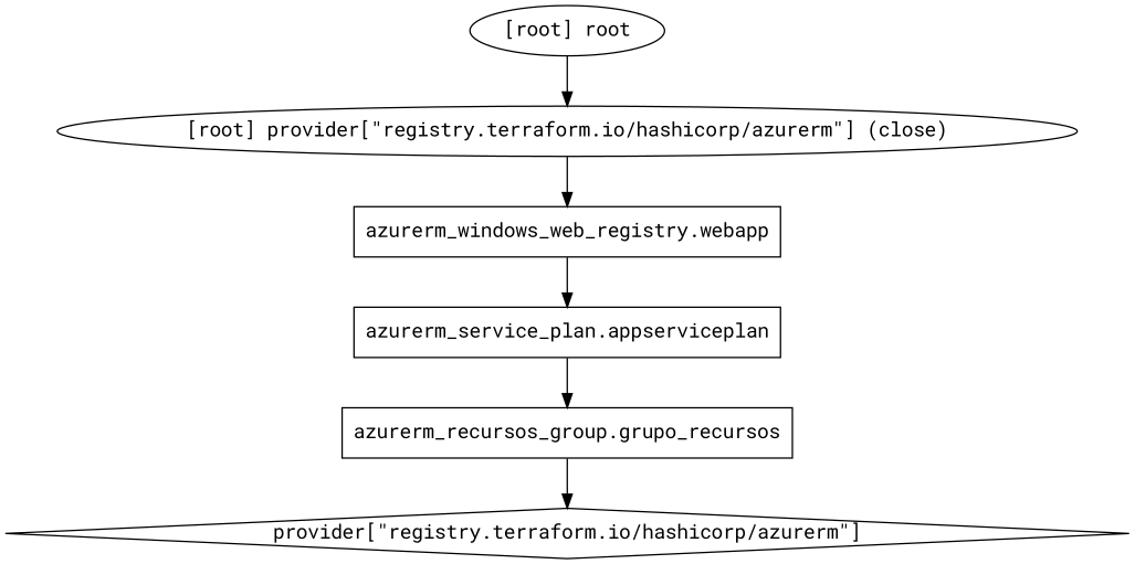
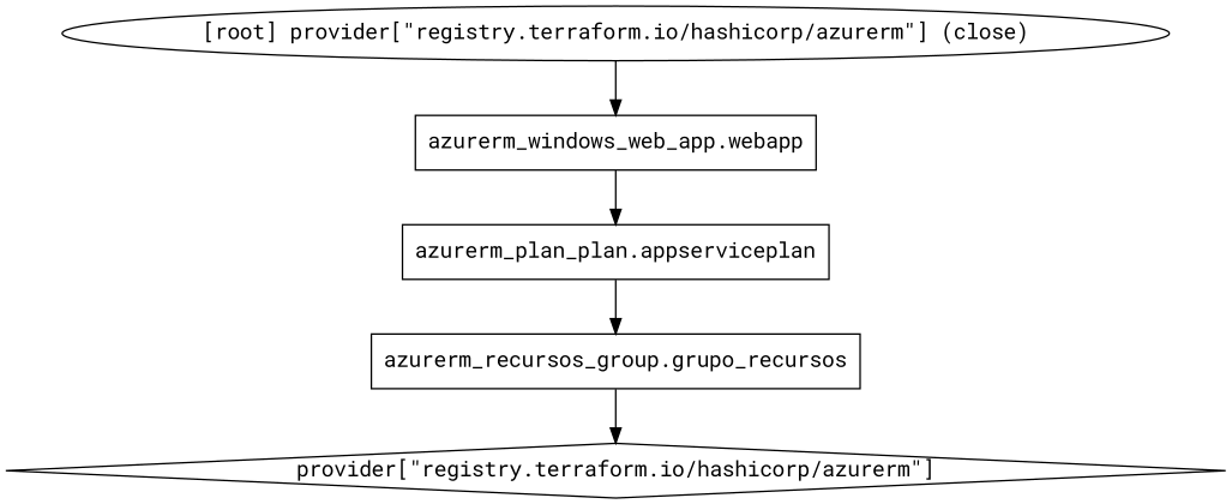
  digraph {
    compound=true
    fontname="Roboto Mono"
    newrank=true
    node [fontname="Roboto Mono" shape=box]
    edge [fontname="Roboto Mono"]
    n1 [label="azurerm_recursos_group.grupo_recursos"]
    n2 [label="provider[\"registry.terraform.io/hashicorp/azurerm\"]" shape=diamond]
-   n3 [label="azurerm_service_plan.appserviceplan"]
-   n4 [label="azurerm_windows_web_registry.webapp"]
+   n3 [label="azurerm_plan_plan.appserviceplan"]
+   n4 [label="azurerm_windows_web_app.webapp"]
    "[root] provider[\"registry.terraform.io/hashicorp/azurerm\"] (close)" [shape=""]
-   "[root] root" [shape=""]
    subgraph sub_1 {
      n1
      n2
      n3
      n4
      "[root] provider[\"registry.terraform.io/hashicorp/azurerm\"] (close)"
-     "[root] root"
    }
    n1 -> n2
    n3 -> n1
    n4 -> n3
    "[root] provider[\"registry.terraform.io/hashicorp/azurerm\"] (close)" -> n4
-   "[root] root" -> "[root] provider[\"registry.terraform.io/hashicorp/azurerm\"] (close)"
  }
